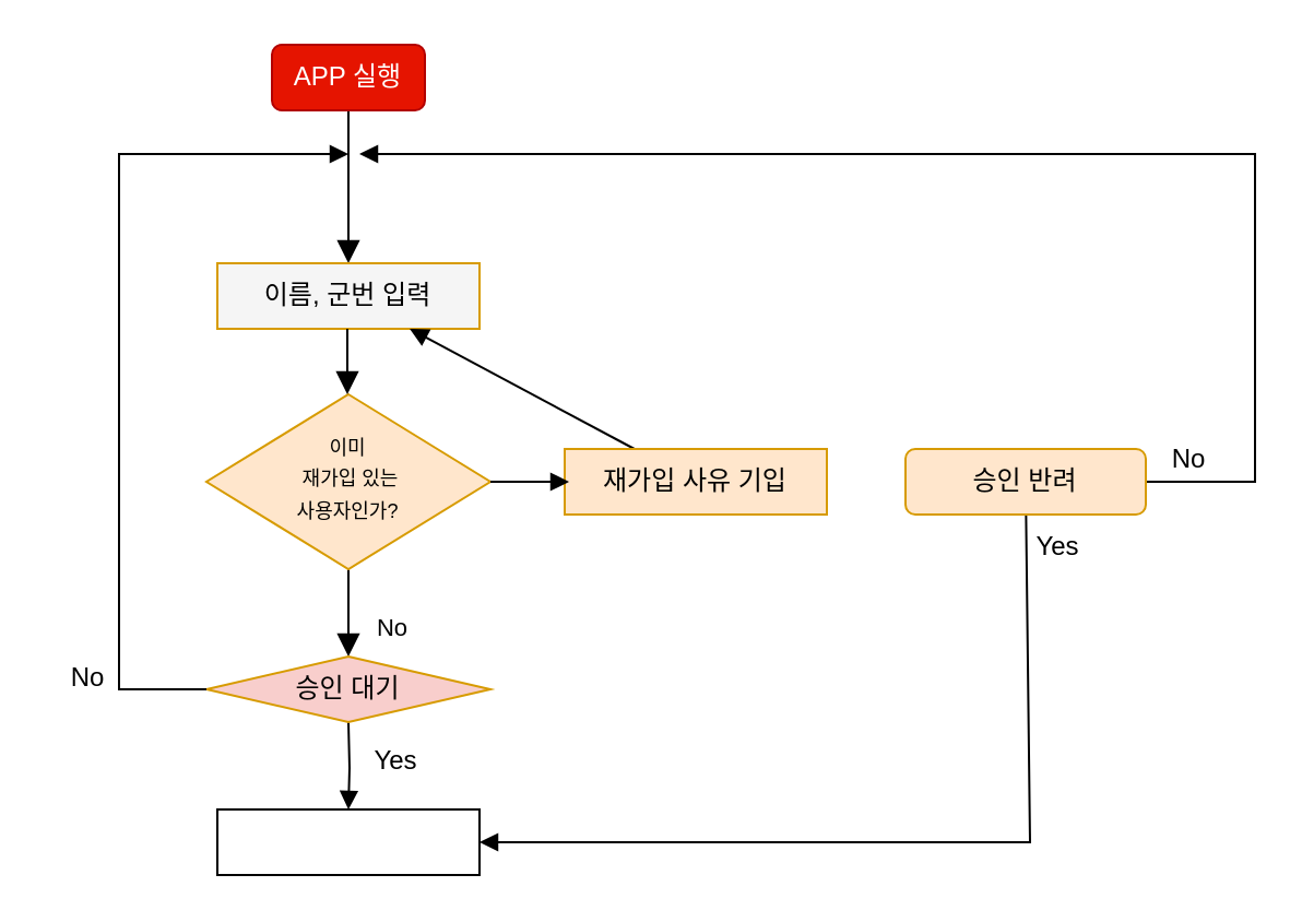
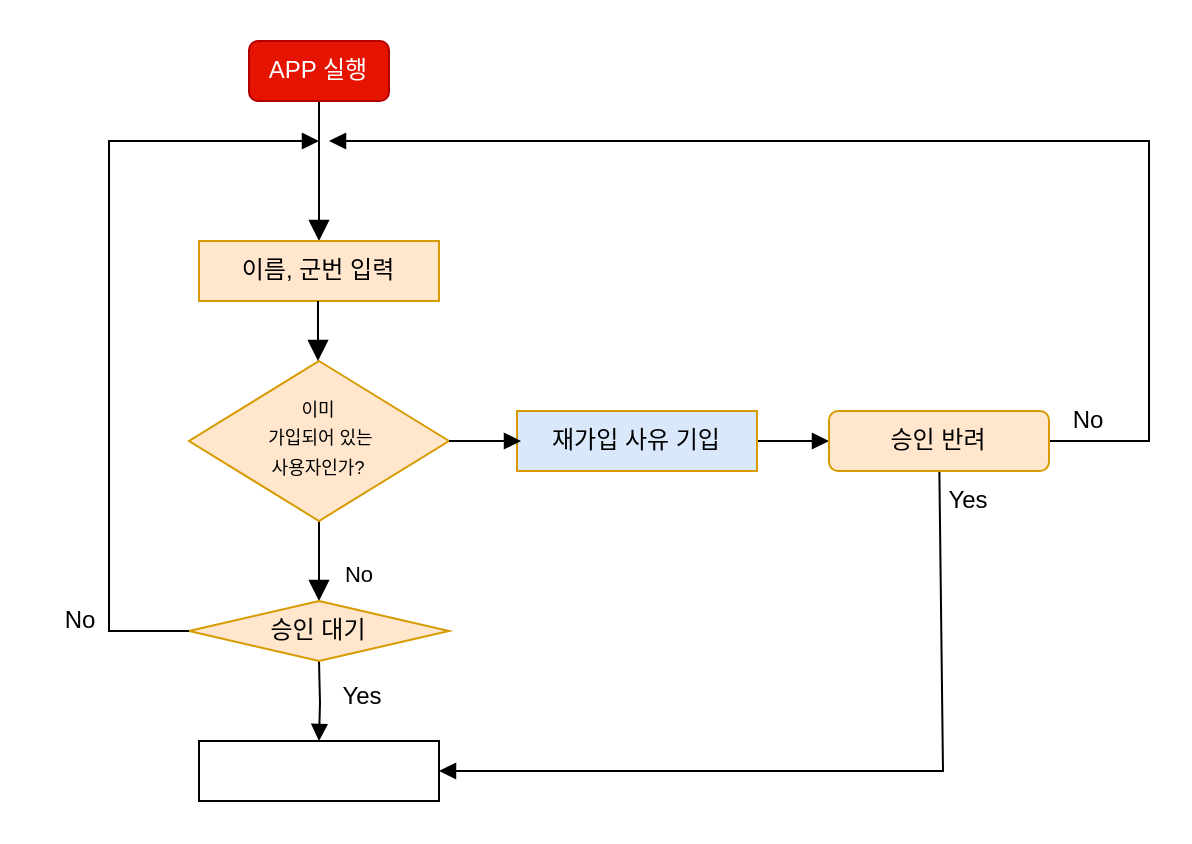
  <mxCell id="0" />
  <mxCell id="1" parent="0" />
  <mxCell id="2" value="" style="rounded=0;html=1;jettySize=auto;orthogonalLoop=1;fontSize=11;endArrow=block;endFill=1;endSize=8;strokeWidth=1;shadow=0;labelBackgroundColor=none;edgeStyle=orthogonalEdgeStyle;" parent="1" source="3" edge="1"><mxGeometry relative="1" as="geometry"><mxPoint x="159" y="120" as="targetPoint" /></mxGeometry></mxCell>
  <mxCell id="3" value="APP 실행" style="rounded=1;whiteSpace=wrap;html=1;fontSize=12;glass=0;strokeWidth=1;shadow=0;fillColor=#e51400;strokeColor=#B20000;fontColor=#ffffff;" parent="1" vertex="1"><mxGeometry x="124" y="20" width="70" height="30" as="geometry" /></mxCell>
  <mxCell id="4" value="No" style="rounded=0;html=1;jettySize=auto;orthogonalLoop=1;fontSize=11;endArrow=block;endFill=1;endSize=8;strokeWidth=1;shadow=0;labelBackgroundColor=none;" parent="1" source="5" edge="1"><mxGeometry x="0.333" y="20" relative="1" as="geometry"><mxPoint as="offset" /><mxPoint x="159" y="300" as="targetPoint" /></mxGeometry></mxCell>
- <mxCell id="5" value="&lt;font style=&quot;font-size: 9px&quot;&gt;이미&lt;br&gt;&amp;nbsp;재가입 있는&lt;br&gt;사용자인가?&lt;/font&gt;" style="rhombus;whiteSpace=wrap;html=1;shadow=0;fontFamily=Helvetica;fontSize=12;align=center;strokeWidth=1;spacing=6;spacingTop=-4;fillColor=#ffe6cc;strokeColor=#d79b00;" parent="1" vertex="1"><mxGeometry x="94" y="180" width="130" height="80" as="geometry" /></mxCell>
- <mxCell id="6" value="이름, 군번 입력" style="rounded=0;whiteSpace=wrap;html=1;fillColor=#f5f5f5;strokeColor=#d79b00;" vertex="1" parent="1"><mxGeometry x="99" y="120" width="120" height="30" as="geometry" /></mxCell>
+ <mxCell id="5" value="&lt;font style=&quot;font-size: 9px&quot;&gt;이미&lt;br&gt;&amp;nbsp;가입되어 있는&lt;br&gt;사용자인가?&lt;/font&gt;" style="rhombus;whiteSpace=wrap;html=1;shadow=0;fontFamily=Helvetica;fontSize=12;align=center;strokeWidth=1;spacing=6;spacingTop=-4;fillColor=#ffe6cc;strokeColor=#d79b00;" parent="1" vertex="1"><mxGeometry x="94" y="180" width="130" height="80" as="geometry" /></mxCell>
+ <mxCell id="6" value="이름, 군번 입력" style="rounded=0;whiteSpace=wrap;html=1;fillColor=#ffe6cc;strokeColor=#d79b00;" vertex="1" parent="1"><mxGeometry x="99" y="120" width="120" height="30" as="geometry" /></mxCell>
  <mxCell id="7" value="" style="rounded=0;html=1;jettySize=auto;orthogonalLoop=1;fontSize=11;endArrow=block;endFill=1;endSize=8;strokeWidth=1;shadow=0;labelBackgroundColor=none;edgeStyle=orthogonalEdgeStyle;" edge="1" parent="1"><mxGeometry relative="1" as="geometry"><mxPoint x="158.5" y="150" as="sourcePoint" /><mxPoint x="158.5" y="180" as="targetPoint" /><Array as="points"><mxPoint x="158.5" y="170" /><mxPoint x="158.5" y="170" /></Array></mxGeometry></mxCell>
  <mxCell id="8" value="" style="edgeStyle=orthogonalEdgeStyle;rounded=0;orthogonalLoop=1;jettySize=auto;html=1;endArrow=block;endFill=1;" edge="1" parent="1" target="9"><mxGeometry relative="1" as="geometry"><mxPoint x="159" y="330" as="sourcePoint" /></mxGeometry></mxCell>
  <mxCell id="9" value="" style="whiteSpace=wrap;html=1;rounded=0;" vertex="1" parent="1"><mxGeometry x="99" y="370" width="120" height="30" as="geometry" /></mxCell>
- <mxCell id="10" value="" style="edgeStyle=none;rounded=0;orthogonalLoop=1;jettySize=auto;html=1;endArrow=block;endFill=1;endSize=6;strokeWidth=1;" edge="1" parent="1" source="11" target="6"><mxGeometry relative="1" as="geometry" /></mxCell>
- <mxCell id="11" value="재가입 사유 기입" style="whiteSpace=wrap;html=1;rounded=0;fillColor=#ffe6cc;strokeColor=#d79b00;" vertex="1" parent="1"><mxGeometry x="258" y="205" width="120" height="30" as="geometry" /></mxCell>
- <mxCell id="12" value="승인 대기" style="rhombus;whiteSpace=wrap;html=1;fillColor=#f8cecc;strokeColor=#d79b00;" vertex="1" parent="1"><mxGeometry x="94" y="300" width="130" height="30" as="geometry" /></mxCell>
+ <mxCell id="10" value="" style="edgeStyle=none;rounded=0;orthogonalLoop=1;jettySize=auto;html=1;endArrow=block;endFill=1;endSize=6;strokeWidth=1;" edge="1" parent="1" source="11" target="15"><mxGeometry relative="1" as="geometry" /></mxCell>
+ <mxCell id="11" value="재가입 사유 기입" style="whiteSpace=wrap;html=1;rounded=0;fillColor=#dae8fc;strokeColor=#d79b00;" vertex="1" parent="1"><mxGeometry x="258" y="205" width="120" height="30" as="geometry" /></mxCell>
+ <mxCell id="12" value="승인 대기" style="rhombus;whiteSpace=wrap;html=1;fillColor=#ffe6cc;strokeColor=#d79b00;" vertex="1" parent="1"><mxGeometry x="94" y="300" width="130" height="30" as="geometry" /></mxCell>
  <mxCell id="13" value="" style="edgeStyle=none;rounded=0;orthogonalLoop=1;jettySize=auto;html=1;endArrow=block;endFill=1;endSize=6;strokeWidth=1;" edge="1" parent="1" source="15"><mxGeometry relative="1" as="geometry"><mxPoint x="164" y="70" as="targetPoint" /><Array as="points"><mxPoint x="574" y="220" /><mxPoint x="574" y="70" /></Array></mxGeometry></mxCell>
  <mxCell id="14" value="" style="edgeStyle=none;rounded=0;orthogonalLoop=1;jettySize=auto;html=1;endArrow=block;endFill=1;endSize=6;strokeWidth=1;entryX=1;entryY=0.5;entryDx=0;entryDy=0;" edge="1" parent="1" source="15" target="9"><mxGeometry relative="1" as="geometry"><mxPoint x="469" y="380" as="targetPoint" /><Array as="points"><mxPoint x="471" y="385" /></Array></mxGeometry></mxCell>
  <mxCell id="15" value="승인 반려" style="whiteSpace=wrap;html=1;fillColor=#ffe6cc;strokeColor=#d79b00;rounded=1;" vertex="1" parent="1"><mxGeometry x="414" y="205" width="110" height="30" as="geometry" /></mxCell>
  <mxCell id="16" value="No" style="text;html=1;strokeColor=none;fillColor=none;align=center;verticalAlign=middle;whiteSpace=wrap;rounded=0;" vertex="1" parent="1"><mxGeometry x="524" y="200" width="40" height="20" as="geometry" /></mxCell>
  <mxCell id="17" value="" style="edgeStyle=none;rounded=0;orthogonalLoop=1;jettySize=auto;html=1;endArrow=block;endFill=1;endSize=6;strokeWidth=1;exitX=0;exitY=0.5;exitDx=0;exitDy=0;" edge="1" parent="1" source="12"><mxGeometry relative="1" as="geometry"><mxPoint x="434" y="450" as="sourcePoint" /><mxPoint x="159" y="70" as="targetPoint" /><Array as="points"><mxPoint x="54" y="315" /><mxPoint x="54" y="70" /></Array></mxGeometry></mxCell>
  <mxCell id="18" value="No" style="text;html=1;strokeColor=none;fillColor=none;align=center;verticalAlign=middle;whiteSpace=wrap;rounded=0;" vertex="1" parent="1"><mxGeometry x="20" y="300" width="40" height="20" as="geometry" /></mxCell>
  <mxCell id="19" value="Yes" style="text;html=1;strokeColor=none;fillColor=none;align=center;verticalAlign=middle;whiteSpace=wrap;rounded=0;" vertex="1" parent="1"><mxGeometry x="161" y="338" width="40" height="20" as="geometry" /></mxCell>
  <mxCell id="20" value="Yes" style="text;html=1;strokeColor=none;fillColor=none;align=center;verticalAlign=middle;whiteSpace=wrap;rounded=0;" vertex="1" parent="1"><mxGeometry x="464" y="240" width="40" height="20" as="geometry" /></mxCell>
  <mxCell id="21" value="" style="edgeStyle=none;rounded=0;orthogonalLoop=1;jettySize=auto;html=1;endArrow=block;endFill=1;endSize=6;strokeWidth=1;" edge="1" parent="1"><mxGeometry relative="1" as="geometry"><mxPoint x="224" y="220" as="sourcePoint" /><mxPoint x="260" y="220" as="targetPoint" /></mxGeometry></mxCell>
